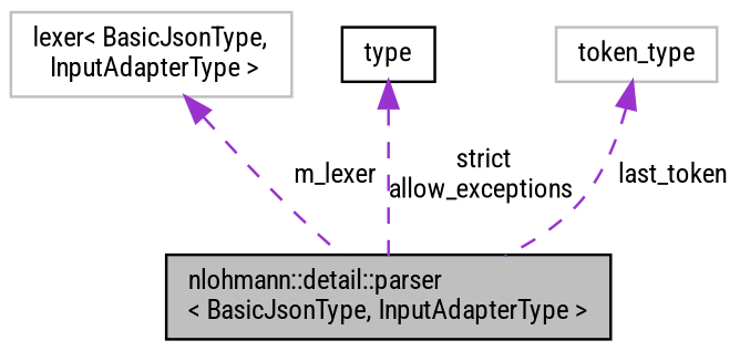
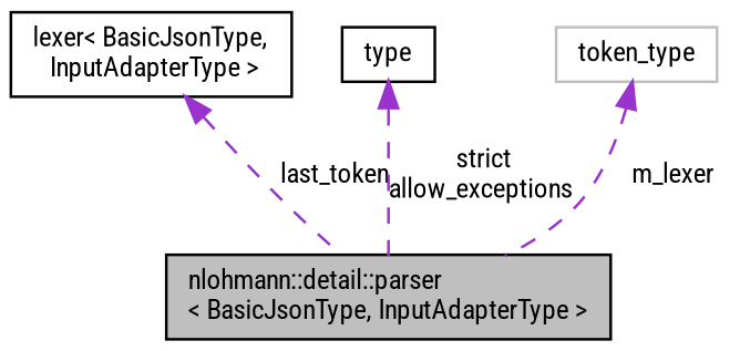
  digraph {
    fontname="Roboto Condensed"
    node [color=black fillcolor=white fontname="Roboto Condensed" fontsize=10 shape=record style=filled]
    edge [color=darkorchid3 dir=back fontname="Roboto Condensed" fontsize=10 labelfontname=Helvetica labelfontsize=10 style=dashed]
    n1 [fillcolor=grey75 fontcolor=black height=0.2 label="nlohmann::detail::parser\l\< BasicJsonType, InputAdapterType \>" width=0.4]
-   n2 [color=grey75 height=0.2 label="lexer\< BasicJsonType,\l InputAdapterType \>" width=0.4]
+   n2 [height=0.2 label="lexer\< BasicJsonType,\l InputAdapterType \>" width=0.4]
    n3 [height=0.2 label=type width=0.4]
    n4 [color=grey75 height=0.2 label=token_type width=0.4]
-   n2 -> n1 [label=" m_lexer"]
+   n2 -> n1 [label=" last_token"]
    n3 -> n1 [label=" strict\nallow_exceptions"]
-   n4 -> n1 [label=" last_token"]
+   n4 -> n1 [label=" m_lexer"]
  }
